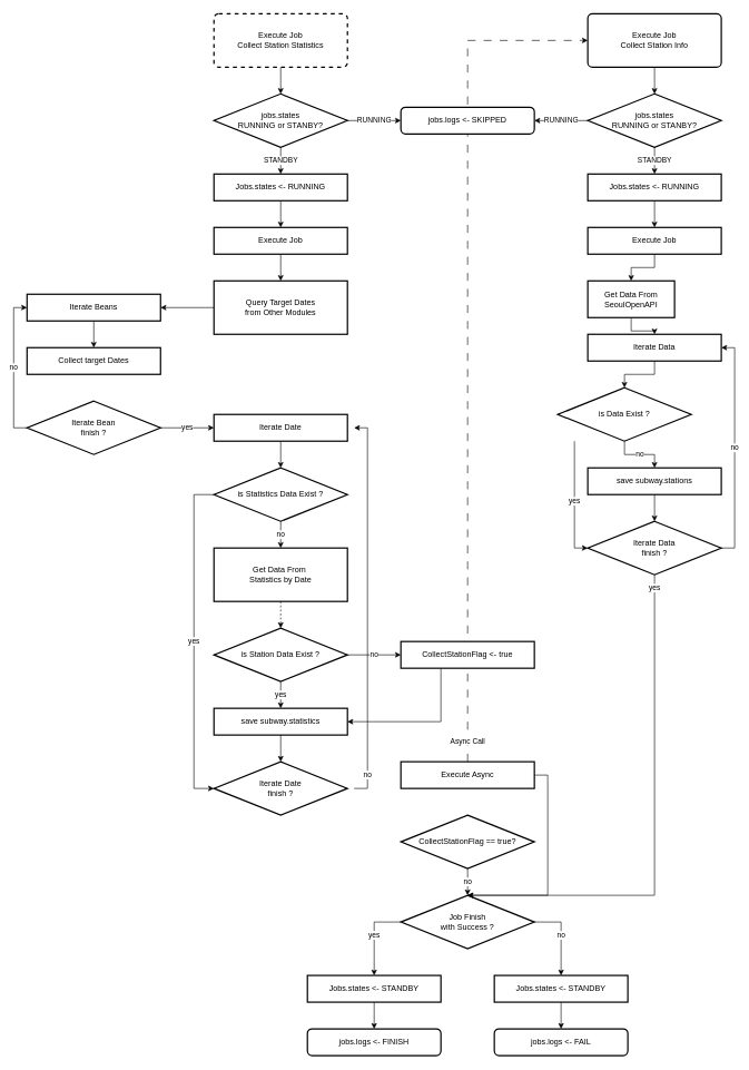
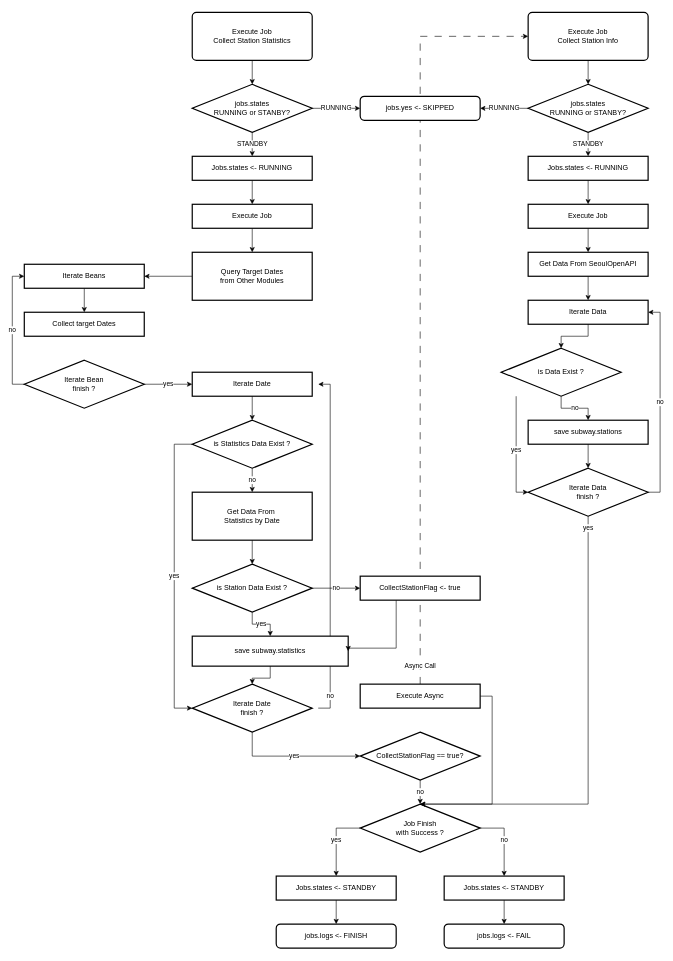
  <mxCell id="0" />
  <mxCell id="1" parent="0" />
  <mxCell id="2" value="Async Call" style="edgeStyle=orthogonalEdgeStyle;rounded=0;orthogonalLoop=1;jettySize=auto;html=1;entryX=0;entryY=0.5;entryDx=0;entryDy=0;dashed=1;dashPattern=12 12;" edge="1" parent="1" source="60" target="8"><mxGeometry x="-0.952" relative="1" as="geometry"><Array as="points"><mxPoint x="700" y="60" /></Array><mxPoint y="-1" as="offset" /></mxGeometry></mxCell>
  <mxCell id="3" value="RUNNING" style="edgeStyle=orthogonalEdgeStyle;rounded=0;orthogonalLoop=1;jettySize=auto;html=1;entryX=1;entryY=0.5;entryDx=0;entryDy=0;" edge="1" parent="1" source="5" target="9"><mxGeometry relative="1" as="geometry" /></mxCell>
  <mxCell id="4" value="STANDBY" style="edgeStyle=orthogonalEdgeStyle;rounded=0;orthogonalLoop=1;jettySize=auto;html=1;entryX=0.5;entryY=0;entryDx=0;entryDy=0;" edge="1" parent="1" source="5" target="17"><mxGeometry relative="1" as="geometry" /></mxCell>
  <mxCell id="5" value="jobs.states&lt;div&gt;RUNNING or STANBY?&lt;/div&gt;" style="strokeWidth=2;html=1;shape=mxgraph.flowchart.decision;whiteSpace=wrap;" vertex="1" parent="1"><mxGeometry x="880" y="140" width="200" height="80" as="geometry" /></mxCell>
  <mxCell id="6" style="edgeStyle=orthogonalEdgeStyle;rounded=0;orthogonalLoop=1;jettySize=auto;html=1;entryX=0.5;entryY=0;entryDx=0;entryDy=0;" edge="1" parent="1" source="7" target="27"><mxGeometry relative="1" as="geometry" /></mxCell>
  <mxCell id="7" value="Execute Job" style="rounded=0;whiteSpace=wrap;html=1;absoluteArcSize=1;arcSize=14;strokeWidth=2;" vertex="1" parent="1"><mxGeometry x="880" y="340" width="200" height="40" as="geometry" /></mxCell>
  <mxCell id="8" value="Execute Job&lt;div&gt;Collect Station Info&lt;br&gt;&lt;/div&gt;" style="rounded=1;whiteSpace=wrap;html=1;absoluteArcSize=1;arcSize=14;strokeWidth=2;" vertex="1" parent="1"><mxGeometry x="880" y="20" width="200" height="80" as="geometry" /></mxCell>
- <mxCell id="9" value="jobs.logs &amp;lt;- SKIPPED" style="rounded=1;whiteSpace=wrap;html=1;absoluteArcSize=1;arcSize=14;strokeWidth=2;" vertex="1" parent="1"><mxGeometry x="600" y="160" width="200" height="40" as="geometry" /></mxCell>
+ <mxCell id="9" value="jobs.yes &amp;lt;- SKIPPED" style="rounded=1;whiteSpace=wrap;html=1;absoluteArcSize=1;arcSize=14;strokeWidth=2;" vertex="1" parent="1"><mxGeometry x="600" y="160" width="200" height="40" as="geometry" /></mxCell>
  <mxCell id="10" value="jobs.logs &amp;lt;- FINISH" style="rounded=1;whiteSpace=wrap;html=1;absoluteArcSize=1;arcSize=14;strokeWidth=2;" vertex="1" parent="1"><mxGeometry x="460" y="1540" width="200" height="40" as="geometry" /></mxCell>
  <mxCell id="11" value="yes" style="edgeStyle=orthogonalEdgeStyle;rounded=0;orthogonalLoop=1;jettySize=auto;html=1;entryX=0.5;entryY=0;entryDx=0;entryDy=0;" edge="1" parent="1" source="13" target="15"><mxGeometry relative="1" as="geometry"><Array as="points"><mxPoint x="560" y="1380" /></Array></mxGeometry></mxCell>
  <mxCell id="12" value="no" style="edgeStyle=orthogonalEdgeStyle;rounded=0;orthogonalLoop=1;jettySize=auto;html=1;entryX=0.5;entryY=0;entryDx=0;entryDy=0;" edge="1" parent="1" source="13" target="20"><mxGeometry relative="1" as="geometry"><Array as="points"><mxPoint y="1380" x="840" /></Array></mxGeometry></mxCell>
  <mxCell id="13" value="Job Finish&lt;div&gt;with Success ?&lt;/div&gt;" style="strokeWidth=2;html=1;shape=mxgraph.flowchart.decision;whiteSpace=wrap;" vertex="1" parent="1"><mxGeometry x="600" y="1340" width="200" height="80" as="geometry" /></mxCell>
  <mxCell id="14" style="edgeStyle=orthogonalEdgeStyle;rounded=0;orthogonalLoop=1;jettySize=auto;html=1;entryX=0.5;entryY=0;entryDx=0;entryDy=0;" edge="1" parent="1" source="15" target="10"><mxGeometry relative="1" as="geometry" /></mxCell>
  <mxCell id="15" value="Jobs.states &amp;lt;- STANDBY" style="rounded=0;whiteSpace=wrap;html=1;absoluteArcSize=1;arcSize=14;strokeWidth=2;" vertex="1" parent="1"><mxGeometry x="460" y="1460" width="200" height="40" as="geometry" /></mxCell>
  <mxCell id="16" style="edgeStyle=orthogonalEdgeStyle;rounded=0;orthogonalLoop=1;jettySize=auto;html=1;entryX=0.5;entryY=0;entryDx=0;entryDy=0;" edge="1" parent="1" source="17" target="7"><mxGeometry relative="1" as="geometry" /></mxCell>
  <mxCell id="17" value="Jobs.states &amp;lt;- RUNNING" style="rounded=0;whiteSpace=wrap;html=1;absoluteArcSize=1;arcSize=14;strokeWidth=2;" vertex="1" parent="1"><mxGeometry x="880" y="260" width="200" height="40" as="geometry" /></mxCell>
  <mxCell id="18" value="jobs.logs &amp;lt;- FAIL" style="rounded=1;whiteSpace=wrap;html=1;absoluteArcSize=1;arcSize=14;strokeWidth=2;" vertex="1" parent="1"><mxGeometry x="740" y="1540" width="200" height="40" as="geometry" /></mxCell>
  <mxCell id="19" style="edgeStyle=orthogonalEdgeStyle;rounded=0;orthogonalLoop=1;jettySize=auto;html=1;" edge="1" parent="1" source="20" target="18"><mxGeometry relative="1" as="geometry" /></mxCell>
  <mxCell id="20" value="Jobs.states &amp;lt;- STANDBY" style="rounded=0;whiteSpace=wrap;html=1;absoluteArcSize=1;arcSize=14;strokeWidth=2;" vertex="1" parent="1"><mxGeometry x="740" y="1460" width="200" height="40" as="geometry" /></mxCell>
- <mxCell id="21" value="Execute Job&lt;div&gt;Collect Station Statistics&lt;/div&gt;" style="rounded=1;whiteSpace=wrap;html=1;absoluteArcSize=1;arcSize=14;strokeWidth=2;dashed=1;" vertex="1" parent="1"><mxGeometry x="320" y="20" width="200" height="80" as="geometry" /></mxCell>
+ <mxCell id="21" value="Execute Job&lt;div&gt;Collect Station Statistics&lt;/div&gt;" style="rounded=1;whiteSpace=wrap;html=1;absoluteArcSize=1;arcSize=14;strokeWidth=2;" vertex="1" parent="1"><mxGeometry x="320" y="20" width="200" height="80" as="geometry" /></mxCell>
  <mxCell id="22" value="RUNNING" style="edgeStyle=orthogonalEdgeStyle;rounded=0;orthogonalLoop=1;jettySize=auto;html=1;entryX=0;entryY=0.5;entryDx=0;entryDy=0;" edge="1" parent="1" source="24" target="9"><mxGeometry relative="1" as="geometry" /></mxCell>
  <mxCell id="23" value="STANDBY" style="edgeStyle=orthogonalEdgeStyle;rounded=0;orthogonalLoop=1;jettySize=auto;html=1;entryX=0.5;entryY=0;entryDx=0;entryDy=0;" edge="1" parent="1" source="24" target="33"><mxGeometry relative="1" as="geometry" /></mxCell>
  <mxCell id="24" value="jobs.states&lt;div&gt;RUNNING or STANBY?&lt;/div&gt;" style="strokeWidth=2;html=1;shape=mxgraph.flowchart.decision;whiteSpace=wrap;" vertex="1" parent="1"><mxGeometry x="320" y="140" width="200" height="80" as="geometry" /></mxCell>
  <mxCell id="25" value="save subway.stations" style="rounded=0;whiteSpace=wrap;html=1;absoluteArcSize=1;arcSize=14;strokeWidth=2;" vertex="1" parent="1"><mxGeometry x="880" y="700" width="200" height="40" as="geometry" /></mxCell>
  <mxCell id="26" style="edgeStyle=orthogonalEdgeStyle;rounded=0;orthogonalLoop=1;jettySize=auto;html=1;entryX=0.5;entryY=0;entryDx=0;entryDy=0;" edge="1" parent="1" source="27" target="41"><mxGeometry relative="1" as="geometry" /></mxCell>
- <mxCell id="27" value="Get Data From SeoulOpenAPI" style="rounded=0;whiteSpace=wrap;html=1;absoluteArcSize=1;arcSize=14;strokeWidth=2;" vertex="1" parent="1"><mxGeometry x="880" y="420" width="130" height="55" as="geometry" /></mxCell>
+ <mxCell id="27" value="Get Data From SeoulOpenAPI" style="rounded=0;whiteSpace=wrap;html=1;absoluteArcSize=1;arcSize=14;strokeWidth=2;" vertex="1" parent="1"><mxGeometry x="880" y="420" width="200" height="40" as="geometry" /></mxCell>
  <mxCell id="28" value="no" style="edgeStyle=orthogonalEdgeStyle;rounded=0;orthogonalLoop=1;jettySize=auto;html=1;entryX=0.5;entryY=0;entryDx=0;entryDy=0;" edge="1" parent="1" source="29" target="25"><mxGeometry relative="1" as="geometry" /></mxCell>
  <mxCell id="29" value="is Data Exist ?" style="strokeWidth=2;html=1;shape=mxgraph.flowchart.decision;whiteSpace=wrap;" vertex="1" parent="1"><mxGeometry x="835" y="580" width="200" height="80" as="geometry" /></mxCell>
  <mxCell id="30" style="edgeStyle=orthogonalEdgeStyle;rounded=0;orthogonalLoop=1;jettySize=auto;html=1;entryX=0.5;entryY=0;entryDx=0;entryDy=0;" edge="1" parent="1" source="31" target="35"><mxGeometry relative="1" as="geometry" /></mxCell>
  <mxCell id="31" value="Execute Job" style="rounded=0;whiteSpace=wrap;html=1;absoluteArcSize=1;arcSize=14;strokeWidth=2;" vertex="1" parent="1"><mxGeometry x="320" y="340" width="200" height="40" as="geometry" /></mxCell>
  <mxCell id="32" style="edgeStyle=orthogonalEdgeStyle;rounded=0;orthogonalLoop=1;jettySize=auto;html=1;entryX=0.5;entryY=0;entryDx=0;entryDy=0;" edge="1" parent="1" source="33" target="31"><mxGeometry relative="1" as="geometry" /></mxCell>
  <mxCell id="33" value="Jobs.states &amp;lt;- RUNNING" style="rounded=0;whiteSpace=wrap;html=1;absoluteArcSize=1;arcSize=14;strokeWidth=2;" vertex="1" parent="1"><mxGeometry x="320" y="260" width="200" height="40" as="geometry" /></mxCell>
  <mxCell id="34" style="edgeStyle=orthogonalEdgeStyle;rounded=0;orthogonalLoop=1;jettySize=auto;html=1;entryX=1;entryY=0.5;entryDx=0;entryDy=0;" edge="1" parent="1" source="35" target="44"><mxGeometry relative="1" as="geometry" /></mxCell>
  <mxCell id="35" value="Query Target Dates&lt;div&gt;from Other Modules&lt;/div&gt;" style="rounded=0;whiteSpace=wrap;html=1;absoluteArcSize=1;arcSize=14;strokeWidth=2;" vertex="1" parent="1"><mxGeometry x="320" y="420" width="200" height="80" as="geometry" /></mxCell>
  <mxCell id="36" value="Get Data From&amp;nbsp;&lt;div&gt;Statistics by Date&lt;/div&gt;" style="rounded=0;whiteSpace=wrap;html=1;absoluteArcSize=1;arcSize=14;strokeWidth=2;" vertex="1" parent="1"><mxGeometry x="320" y="820" width="200" height="80" as="geometry" /></mxCell>
  <mxCell id="37" value="no" style="edgeStyle=orthogonalEdgeStyle;rounded=0;orthogonalLoop=1;jettySize=auto;html=1;entryX=1;entryY=0.5;entryDx=0;entryDy=0;" edge="1" parent="1" source="38" target="41"><mxGeometry relative="1" as="geometry"><Array as="points"><mxPoint x="1100" y="820" /><mxPoint x="1100" y="520" /></Array></mxGeometry></mxCell>
  <mxCell id="38" value="Iterate Data&lt;div&gt;finish ?&lt;/div&gt;" style="strokeWidth=2;html=1;shape=mxgraph.flowchart.decision;whiteSpace=wrap;" vertex="1" parent="1"><mxGeometry x="880" y="780" width="200" height="80" as="geometry" /></mxCell>
  <mxCell id="39" value="no" style="edgeStyle=orthogonalEdgeStyle;rounded=0;orthogonalLoop=1;jettySize=auto;html=1;entryX=1;entryY=0.5;entryDx=0;entryDy=0;" edge="1" parent="1"><mxGeometry x="-0.862" relative="1" as="geometry"><mxPoint x="530" y="1180" as="sourcePoint" /><mxPoint x="530" y="640" as="targetPoint" /><Array as="points"><mxPoint x="550" y="1180" /><mxPoint x="550" y="640" /></Array><mxPoint as="offset" /></mxGeometry></mxCell>
  <mxCell id="40" value="Iterate Date&lt;div&gt;finish ?&lt;/div&gt;" style="strokeWidth=2;html=1;shape=mxgraph.flowchart.decision;whiteSpace=wrap;" vertex="1" parent="1"><mxGeometry x="320" y="1140" width="200" height="80" as="geometry" /></mxCell>
  <mxCell id="41" value="Iterate Data" style="rounded=0;whiteSpace=wrap;html=1;absoluteArcSize=1;arcSize=14;strokeWidth=2;" vertex="1" parent="1"><mxGeometry x="880" y="500" width="200" height="40" as="geometry" /></mxCell>
  <mxCell id="42" value="Iterate Date" style="rounded=0;whiteSpace=wrap;html=1;absoluteArcSize=1;arcSize=14;strokeWidth=2;" vertex="1" parent="1"><mxGeometry x="320" y="620" width="200" height="40" as="geometry" /></mxCell>
  <mxCell id="43" style="edgeStyle=orthogonalEdgeStyle;rounded=0;orthogonalLoop=1;jettySize=auto;html=1;entryX=0.5;entryY=0;entryDx=0;entryDy=0;" edge="1" parent="1" source="44" target="51"><mxGeometry relative="1" as="geometry" /></mxCell>
  <mxCell id="44" value="Iterate Beans" style="rounded=0;whiteSpace=wrap;html=1;absoluteArcSize=1;arcSize=14;strokeWidth=2;" vertex="1" parent="1"><mxGeometry x="40" y="440" width="200" height="40" as="geometry" /></mxCell>
  <mxCell id="45" value="no" style="edgeStyle=elbowEdgeStyle;rounded=0;orthogonalLoop=1;jettySize=auto;html=1;entryX=0;entryY=0.5;entryDx=0;entryDy=0;exitX=0;exitY=0.5;exitDx=0;exitDy=0;exitPerimeter=0;" edge="1" parent="1" source="47" target="44"><mxGeometry relative="1" as="geometry"><mxPoint x="20.09" y="640" as="sourcePoint" /><mxPoint x="20.09" y="460" as="targetPoint" /><Array as="points"><mxPoint x="20" y="550" /></Array></mxGeometry></mxCell>
  <mxCell id="46" value="yes" style="edgeStyle=orthogonalEdgeStyle;rounded=0;orthogonalLoop=1;jettySize=auto;html=1;entryX=0;entryY=0.5;entryDx=0;entryDy=0;" edge="1" parent="1" source="47" target="42"><mxGeometry relative="1" as="geometry" /></mxCell>
  <mxCell id="47" value="Iterate Bean&lt;div&gt;finish ?&lt;/div&gt;" style="strokeWidth=2;html=1;shape=mxgraph.flowchart.decision;whiteSpace=wrap;" vertex="1" parent="1"><mxGeometry x="40" y="600" width="200" height="80" as="geometry" /></mxCell>
- <mxCell id="48" value="save subway.statistics" style="rounded=0;whiteSpace=wrap;html=1;absoluteArcSize=1;arcSize=14;strokeWidth=2;" vertex="1" parent="1"><mxGeometry x="320" y="1060" width="200" height="40" as="geometry" /></mxCell>
+ <mxCell id="48" value="save subway.statistics" style="rounded=0;whiteSpace=wrap;html=1;absoluteArcSize=1;arcSize=14;strokeWidth=2;" vertex="1" parent="1"><mxGeometry x="320" y="1060" width="260" height="50" as="geometry" /></mxCell>
  <mxCell id="49" value="no" style="edgeStyle=orthogonalEdgeStyle;rounded=0;orthogonalLoop=1;jettySize=auto;html=1;entryX=0.5;entryY=0;entryDx=0;entryDy=0;" edge="1" parent="1" source="50" target="36"><mxGeometry relative="1" as="geometry" /></mxCell>
  <mxCell id="50" value="is Statistics Data Exist ?" style="strokeWidth=2;html=1;shape=mxgraph.flowchart.decision;whiteSpace=wrap;" vertex="1" parent="1"><mxGeometry x="320" y="700" width="200" height="80" as="geometry" /></mxCell>
  <mxCell id="51" value="Collect target Dates" style="rounded=0;whiteSpace=wrap;html=1;absoluteArcSize=1;arcSize=14;strokeWidth=2;" vertex="1" parent="1"><mxGeometry x="40" y="520" width="200" height="40" as="geometry" /></mxCell>
  <mxCell id="52" value="yes" style="edgeStyle=orthogonalEdgeStyle;rounded=0;orthogonalLoop=1;jettySize=auto;html=1;entryX=0.5;entryY=0;entryDx=0;entryDy=0;" edge="1" parent="1" source="54" target="48"><mxGeometry relative="1" as="geometry" /></mxCell>
  <mxCell id="53" value="no" style="edgeStyle=orthogonalEdgeStyle;rounded=0;orthogonalLoop=1;jettySize=auto;html=1;entryX=0;entryY=0.5;entryDx=0;entryDy=0;" edge="1" parent="1" source="54" target="58"><mxGeometry relative="1" as="geometry" /></mxCell>
  <mxCell id="54" value="is Station Data Exist ?" style="strokeWidth=2;html=1;shape=mxgraph.flowchart.decision;whiteSpace=wrap;" vertex="1" parent="1"><mxGeometry x="320" y="940" width="200" height="80" as="geometry" /></mxCell>
  <mxCell id="55" style="edgeStyle=orthogonalEdgeStyle;rounded=0;orthogonalLoop=1;jettySize=auto;html=1;entryX=0.5;entryY=0;entryDx=0;entryDy=0;entryPerimeter=0;" edge="1" parent="1" source="21" target="24"><mxGeometry relative="1" as="geometry" /></mxCell>
  <mxCell id="56" style="edgeStyle=orthogonalEdgeStyle;rounded=0;orthogonalLoop=1;jettySize=auto;html=1;entryX=0.5;entryY=0;entryDx=0;entryDy=0;entryPerimeter=0;" edge="1" parent="1" source="42" target="50"><mxGeometry relative="1" as="geometry" /></mxCell>
  <mxCell id="57" style="edgeStyle=orthogonalEdgeStyle;rounded=0;orthogonalLoop=1;jettySize=auto;html=1;entryX=1;entryY=0.5;entryDx=0;entryDy=0;" edge="1" parent="1" source="58" target="48"><mxGeometry relative="1" as="geometry"><Array as="points"><mxPoint x="660" y="1080" /></Array></mxGeometry></mxCell>
  <mxCell id="58" value="CollectStationFlag &amp;lt;- true" style="rounded=0;whiteSpace=wrap;html=1;absoluteArcSize=1;arcSize=14;strokeWidth=2;" vertex="1" parent="1"><mxGeometry x="600" y="960" width="200" height="40" as="geometry" /></mxCell>
  <mxCell id="59" value="CollectStationFlag == true?" style="strokeWidth=2;html=1;shape=mxgraph.flowchart.decision;whiteSpace=wrap;" vertex="1" parent="1"><mxGeometry x="600" y="1220" width="200" height="80" as="geometry" /></mxCell>
  <mxCell id="60" value="Execute Async" style="rounded=0;whiteSpace=wrap;html=1;absoluteArcSize=1;arcSize=14;strokeWidth=2;" vertex="1" parent="1"><mxGeometry x="600" y="1140" width="200" height="40" as="geometry" /></mxCell>
  <mxCell id="61" value="yes" style="edgeStyle=orthogonalEdgeStyle;rounded=0;orthogonalLoop=1;jettySize=auto;html=1;entryX=0;entryY=0.5;entryDx=0;entryDy=0;entryPerimeter=0;" edge="1" parent="1" source="50" target="40"><mxGeometry relative="1" as="geometry"><Array as="points"><mxPoint x="290" y="740" /><mxPoint x="290" y="1180" /></Array></mxGeometry></mxCell>
- <mxCell id="62" style="edgeStyle=orthogonalEdgeStyle;rounded=0;orthogonalLoop=1;jettySize=auto;html=1;entryX=0.5;entryY=0;entryDx=0;entryDy=0;entryPerimeter=0;dashed=1;" edge="1" parent="1" source="36" target="54"><mxGeometry relative="1" as="geometry" /></mxCell>
+ <mxCell id="62" style="edgeStyle=orthogonalEdgeStyle;rounded=0;orthogonalLoop=1;jettySize=auto;html=1;entryX=0.5;entryY=0;entryDx=0;entryDy=0;entryPerimeter=0;" edge="1" parent="1" source="36" target="54"><mxGeometry relative="1" as="geometry" /></mxCell>
  <mxCell id="63" style="edgeStyle=orthogonalEdgeStyle;rounded=0;orthogonalLoop=1;jettySize=auto;html=1;entryX=0.5;entryY=0;entryDx=0;entryDy=0;entryPerimeter=0;" edge="1" parent="1" source="48" target="40"><mxGeometry relative="1" as="geometry" /></mxCell>
+ <mxCell id="64" value="yes" style="edgeStyle=orthogonalEdgeStyle;rounded=0;orthogonalLoop=1;jettySize=auto;html=1;entryX=0;entryY=0.5;entryDx=0;entryDy=0;entryPerimeter=0;" edge="1" parent="1" source="40" target="59"><mxGeometry relative="1" as="geometry"><Array as="points"><mxPoint x="420" y="1260" /></Array></mxGeometry></mxCell>
  <mxCell id="65" value="no" style="edgeStyle=orthogonalEdgeStyle;rounded=0;orthogonalLoop=1;jettySize=auto;html=1;entryX=0.5;entryY=0;entryDx=0;entryDy=0;entryPerimeter=0;" edge="1" parent="1" source="59" target="13"><mxGeometry relative="1" as="geometry" /></mxCell>
  <mxCell id="66" style="edgeStyle=orthogonalEdgeStyle;rounded=0;orthogonalLoop=1;jettySize=auto;html=1;entryX=0.5;entryY=0;entryDx=0;entryDy=0;entryPerimeter=0;" edge="1" parent="1" source="60" target="13"><mxGeometry relative="1" as="geometry"><Array as="points"><mxPoint x="820" y="1160" /><mxPoint x="820" y="1340" /></Array></mxGeometry></mxCell>
  <mxCell id="67" style="edgeStyle=orthogonalEdgeStyle;rounded=0;orthogonalLoop=1;jettySize=auto;html=1;entryX=0.5;entryY=0;entryDx=0;entryDy=0;entryPerimeter=0;" edge="1" parent="1" source="8" target="5"><mxGeometry relative="1" as="geometry" /></mxCell>
  <mxCell id="68" style="edgeStyle=orthogonalEdgeStyle;rounded=0;orthogonalLoop=1;jettySize=auto;html=1;entryX=0.5;entryY=0;entryDx=0;entryDy=0;entryPerimeter=0;" edge="1" parent="1" source="41" target="29"><mxGeometry relative="1" as="geometry" /></mxCell>
  <mxCell id="69" value="yes" style="edgeStyle=orthogonalEdgeStyle;rounded=0;orthogonalLoop=1;jettySize=auto;html=1;entryX=0;entryY=0.5;entryDx=0;entryDy=0;entryPerimeter=0;" edge="1" parent="1" source="29" target="38"><mxGeometry relative="1" as="geometry"><Array as="points"><mxPoint x="860" y="620" /><mxPoint x="860" y="820" /></Array></mxGeometry></mxCell>
  <mxCell id="70" style="edgeStyle=orthogonalEdgeStyle;rounded=0;orthogonalLoop=1;jettySize=auto;html=1;entryX=0.5;entryY=0;entryDx=0;entryDy=0;entryPerimeter=0;" edge="1" parent="1" source="25" target="38"><mxGeometry relative="1" as="geometry" /></mxCell>
  <mxCell id="71" value="yes" style="edgeStyle=orthogonalEdgeStyle;rounded=0;orthogonalLoop=1;jettySize=auto;html=1;entryX=0.5;entryY=0;entryDx=0;entryDy=0;entryPerimeter=0;" edge="1" parent="1" source="38" target="13"><mxGeometry x="-0.947" relative="1" as="geometry"><Array as="points"><mxPoint x="980" y="1340" /></Array><mxPoint as="offset" /></mxGeometry></mxCell>
